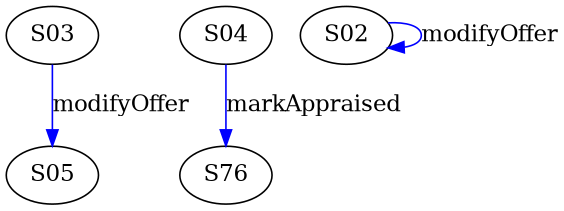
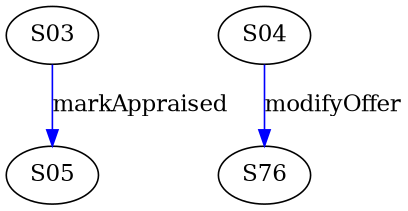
  digraph {
    edge [color=blue]
    S03
    S05
    n3 [label=S76]
    S04
-   S02
-   S03 -> S05 [label=modifyOffer]
-   S04 -> n3 [label=markAppraised]
-   S02 -> S02 [label=modifyOffer]
+   S03 -> S05 [label=markAppraised]
+   S04 -> n3 [label=modifyOffer]
  }
